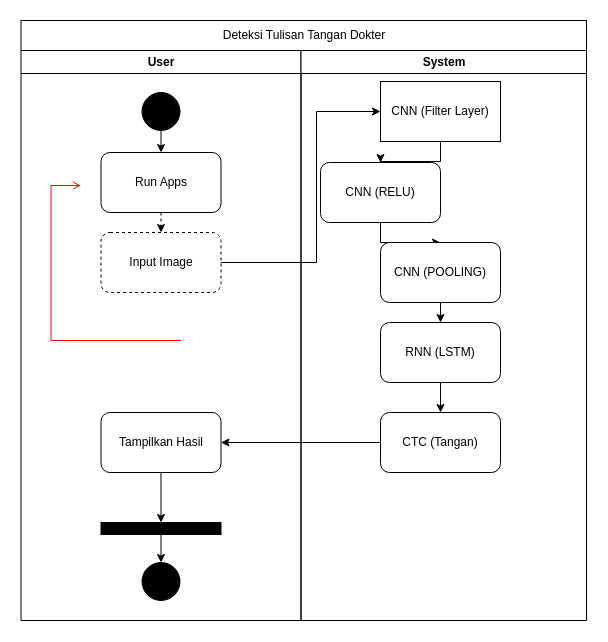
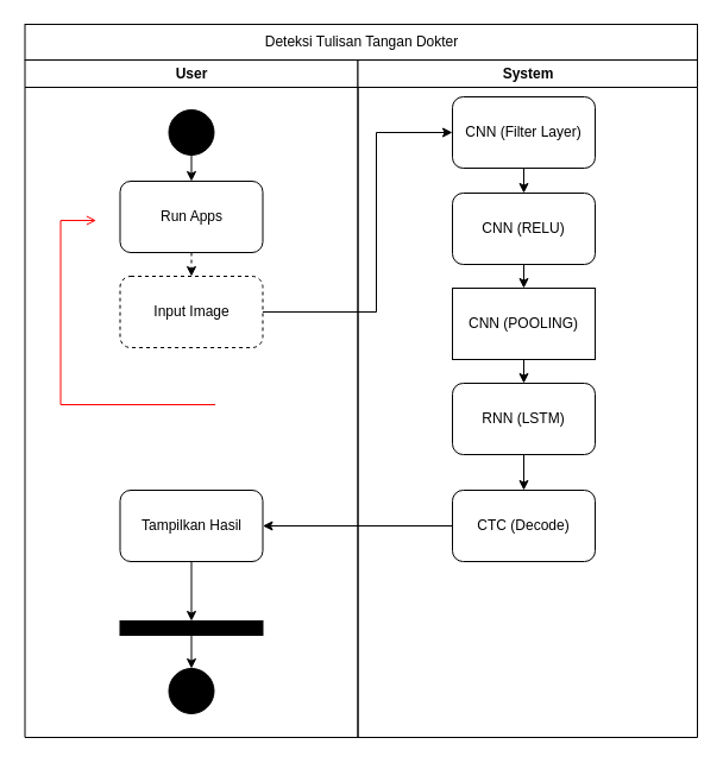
  <mxCell id="0" />
  <mxCell id="1" parent="0" />
  <mxCell id="2" value="User" style="swimlane;whiteSpace=wrap" parent="1" vertex="1"><mxGeometry x="20.5" y="50" width="280" height="570" as="geometry" /></mxCell>
  <mxCell id="3" value="" style="edgeStyle=elbowEdgeStyle;elbow=horizontal;strokeColor=#FF0000;endArrow=open;endFill=1;rounded=0" parent="2" edge="1"><mxGeometry width="100" height="100" relative="1" as="geometry"><mxPoint x="160" y="290" as="sourcePoint" /><mxPoint x="60" y="135" as="targetPoint" /><Array as="points"><mxPoint x="30" y="250" /></Array></mxGeometry></mxCell>
  <mxCell id="4" style="edgeStyle=orthogonalEdgeStyle;rounded=0;orthogonalLoop=1;jettySize=auto;html=1;exitX=0.5;exitY=1;exitDx=0;exitDy=0;entryX=0.5;entryY=0;entryDx=0;entryDy=0;" edge="1" parent="2" source="5" target="8"><mxGeometry relative="1" as="geometry" /></mxCell>
  <mxCell id="5" value="" style="ellipse;whiteSpace=wrap;html=1;aspect=fixed;fillColor=#000000;" vertex="1" parent="2"><mxGeometry x="121" y="42" width="38" height="38" as="geometry" /></mxCell>
  <mxCell id="6" value="" style="ellipse;whiteSpace=wrap;html=1;aspect=fixed;fillColor=#000000;" vertex="1" parent="2"><mxGeometry x="121" y="512" width="38" height="38" as="geometry" /></mxCell>
  <mxCell id="7" style="edgeStyle=orthogonalEdgeStyle;rounded=0;orthogonalLoop=1;jettySize=auto;html=1;exitX=0.5;exitY=1;exitDx=0;exitDy=0;entryX=0.5;entryY=0;entryDx=0;entryDy=0;dashed=1;" edge="1" parent="2" source="8" target="9"><mxGeometry relative="1" as="geometry" /></mxCell>
  <mxCell id="8" value="Run Apps" style="rounded=1;whiteSpace=wrap;html=1;fillColor=#ffffff;" vertex="1" parent="2"><mxGeometry x="80" y="102" width="120" height="60" as="geometry" /></mxCell>
  <mxCell id="9" value="Input Image" style="rounded=1;whiteSpace=wrap;html=1;fillColor=#ffffff;dashed=1;" vertex="1" parent="2"><mxGeometry x="80" y="182" width="120" height="60" as="geometry" /></mxCell>
  <mxCell id="10" style="edgeStyle=orthogonalEdgeStyle;rounded=0;orthogonalLoop=1;jettySize=auto;html=1;exitX=0.5;exitY=1;exitDx=0;exitDy=0;" edge="1" parent="2" source="11" target="13"><mxGeometry relative="1" as="geometry" /></mxCell>
  <mxCell id="11" value="Tampilkan Hasil" style="rounded=1;whiteSpace=wrap;html=1;fillColor=#ffffff;" vertex="1" parent="2"><mxGeometry x="80" y="362" width="120" height="60" as="geometry" /></mxCell>
  <mxCell id="12" style="edgeStyle=orthogonalEdgeStyle;rounded=0;orthogonalLoop=1;jettySize=auto;html=1;exitX=0.5;exitY=1;exitDx=0;exitDy=0;entryX=0.5;entryY=0;entryDx=0;entryDy=0;" edge="1" parent="2" source="13" target="6"><mxGeometry relative="1" as="geometry" /></mxCell>
  <mxCell id="13" value="" style="rounded=0;whiteSpace=wrap;html=1;fillColor=#000000;" vertex="1" parent="2"><mxGeometry x="80" y="472" width="120" height="12" as="geometry" /></mxCell>
  <mxCell id="14" value="System" style="swimlane;whiteSpace=wrap;startSize=23;" parent="1" vertex="1"><mxGeometry x="300.5" y="50" width="285.5" height="570" as="geometry" /></mxCell>
  <mxCell id="15" style="edgeStyle=orthogonalEdgeStyle;rounded=0;orthogonalLoop=1;jettySize=auto;html=1;exitX=0.5;exitY=1;exitDx=0;exitDy=0;entryX=0.5;entryY=0;entryDx=0;entryDy=0;" edge="1" parent="14" source="16" target="18"><mxGeometry relative="1" as="geometry" /></mxCell>
- <mxCell id="16" value="CNN (Filter Layer)" style="whiteSpace=wrap;html=1;fillColor=#ffffff;rounded=0;" vertex="1" parent="14"><mxGeometry x="79.5" y="31" width="120" height="60" as="geometry" /></mxCell>
+ <mxCell id="16" value="CNN (Filter Layer)" style="rounded=1;whiteSpace=wrap;html=1;fillColor=#ffffff;" vertex="1" parent="14"><mxGeometry x="79.5" y="31" width="120" height="60" as="geometry" /></mxCell>
  <mxCell id="17" style="edgeStyle=orthogonalEdgeStyle;rounded=0;orthogonalLoop=1;jettySize=auto;html=1;exitX=0.5;exitY=1;exitDx=0;exitDy=0;entryX=0.5;entryY=0;entryDx=0;entryDy=0;" edge="1" parent="14" source="18" target="20"><mxGeometry relative="1" as="geometry" /></mxCell>
- <mxCell id="18" value="CNN (RELU)" style="rounded=1;whiteSpace=wrap;html=1;fillColor=#ffffff;" vertex="1" parent="14"><mxGeometry x="19.5" y="112" width="120" height="60" as="geometry" /></mxCell>
+ <mxCell id="18" value="CNN (RELU)" style="rounded=1;whiteSpace=wrap;html=1;fillColor=#ffffff;" vertex="1" parent="14"><mxGeometry x="79.5" y="112" width="120" height="60" as="geometry" /></mxCell>
  <mxCell id="19" style="edgeStyle=orthogonalEdgeStyle;rounded=0;orthogonalLoop=1;jettySize=auto;html=1;exitX=0.5;exitY=1;exitDx=0;exitDy=0;entryX=0.5;entryY=0;entryDx=0;entryDy=0;" edge="1" parent="14" source="20" target="22"><mxGeometry relative="1" as="geometry" /></mxCell>
- <mxCell id="20" value="CNN (POOLING)" style="rounded=1;whiteSpace=wrap;html=1;fillColor=#ffffff;" vertex="1" parent="14"><mxGeometry x="79.5" y="192" width="120" height="60" as="geometry" /></mxCell>
+ <mxCell id="20" value="CNN (POOLING)" style="whiteSpace=wrap;html=1;fillColor=#ffffff;rounded=0;" vertex="1" parent="14"><mxGeometry x="79.5" y="192" width="120" height="60" as="geometry" /></mxCell>
  <mxCell id="21" style="edgeStyle=orthogonalEdgeStyle;rounded=0;orthogonalLoop=1;jettySize=auto;html=1;exitX=0.5;exitY=1;exitDx=0;exitDy=0;entryX=0.5;entryY=0;entryDx=0;entryDy=0;" edge="1" parent="14" source="22" target="23"><mxGeometry relative="1" as="geometry" /></mxCell>
  <mxCell id="22" value="RNN (LSTM)" style="rounded=1;whiteSpace=wrap;html=1;fillColor=#ffffff;" vertex="1" parent="14"><mxGeometry x="79.5" y="272" width="120" height="60" as="geometry" /></mxCell>
- <mxCell id="23" value="CTC (Tangan)" style="rounded=1;whiteSpace=wrap;html=1;fillColor=#ffffff;" vertex="1" parent="14"><mxGeometry x="79.5" y="362" width="120" height="60" as="geometry" /></mxCell>
+ <mxCell id="23" value="CTC (Decode)" style="rounded=1;whiteSpace=wrap;html=1;fillColor=#ffffff;" vertex="1" parent="14"><mxGeometry x="79.5" y="362" width="120" height="60" as="geometry" /></mxCell>
  <mxCell id="24" value="Deteksi Tulisan Tangan Dokter" style="rounded=0;whiteSpace=wrap;html=1;" vertex="1" parent="1"><mxGeometry x="20.5" y="20" width="565.5" height="30" as="geometry" /></mxCell>
  <mxCell id="25" style="edgeStyle=orthogonalEdgeStyle;rounded=0;orthogonalLoop=1;jettySize=auto;html=1;exitX=1;exitY=0.5;exitDx=0;exitDy=0;entryX=0;entryY=0.5;entryDx=0;entryDy=0;" edge="1" parent="1" source="9" target="16"><mxGeometry relative="1" as="geometry"><Array as="points"><mxPoint x="316" y="262" /><mxPoint x="316" y="111" /></Array></mxGeometry></mxCell>
  <mxCell id="26" style="edgeStyle=orthogonalEdgeStyle;rounded=0;orthogonalLoop=1;jettySize=auto;html=1;exitX=0;exitY=0.5;exitDx=0;exitDy=0;" edge="1" parent="1" source="23" target="11"><mxGeometry relative="1" as="geometry" /></mxCell>
